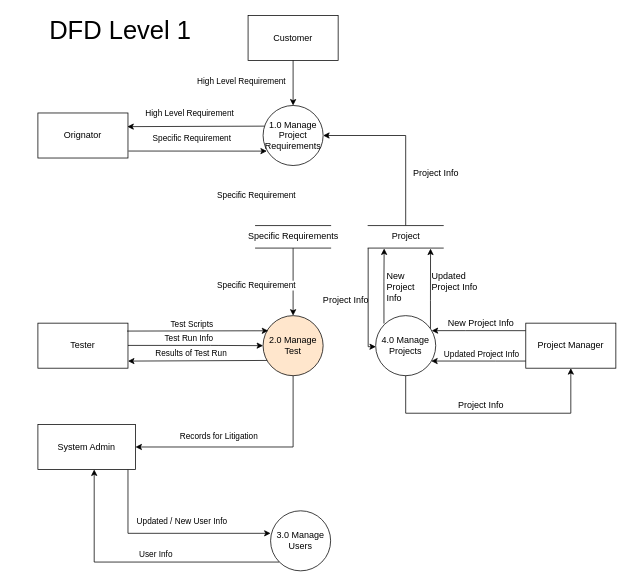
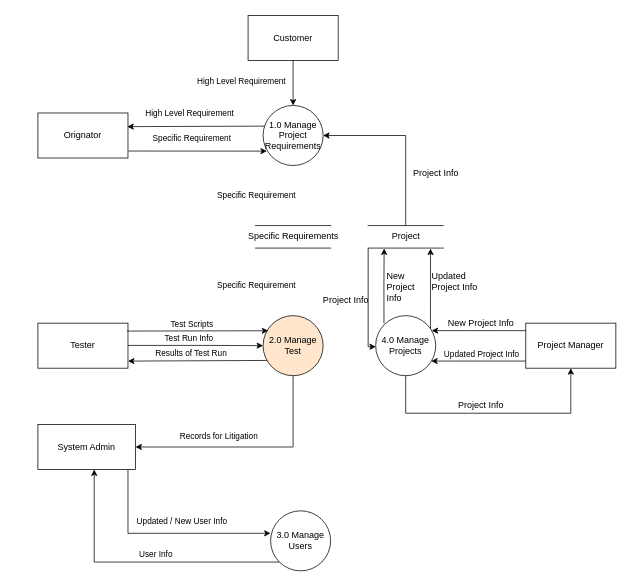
  <mxCell id="0" />
  <mxCell id="1" parent="0" />
  <mxCell id="2" value="Customer" style="rounded=0;whiteSpace=wrap;html=1;" parent="1" vertex="1"><mxGeometry x="330" y="20" width="120" height="60" as="geometry" /></mxCell>
  <mxCell id="3" value="" style="endArrow=classic;html=1;exitX=0.5;exitY=1;exitDx=0;exitDy=0;" parent="1" source="2" edge="1" target="12"><mxGeometry width="50" height="50" relative="1" as="geometry"><mxPoint x="517.54" y="-68.92" as="sourcePoint" /><mxPoint x="530" y="140" as="targetPoint" /></mxGeometry></mxCell>
  <mxCell id="4" value="High Level Requirement" style="edgeLabel;html=1;align=center;verticalAlign=middle;resizable=0;points=[];" parent="3" vertex="1" connectable="0"><mxGeometry x="0.148" y="-1" relative="1" as="geometry"><mxPoint x="-69" y="-6.21" as="offset" /></mxGeometry></mxCell>
  <mxCell id="5" value="Records for Litigation" style="edgeLabel;html=1;align=center;verticalAlign=middle;resizable=0;points=[];" parent="1" vertex="1" connectable="0"><mxGeometry x="290" y="580.002" as="geometry" /></mxCell>
- <mxCell id="6" value="&lt;font style=&quot;font-size: 34px&quot;&gt;DFD Level 1&lt;/font&gt;" style="text;html=1;strokeColor=none;fillColor=none;align=center;verticalAlign=middle;whiteSpace=wrap;rounded=0;" parent="1" vertex="1"><mxGeometry x="20" y="30" width="280" height="20" as="geometry" /></mxCell>
  <mxCell id="7" style="edgeStyle=orthogonalEdgeStyle;rounded=0;orthogonalLoop=1;jettySize=auto;html=1;entryX=0.5;entryY=1;entryDx=0;entryDy=0;startArrow=classic;startFill=1;endArrow=none;endFill=0;" edge="1" parent="1" source="10" target="11"><mxGeometry relative="1" as="geometry" /></mxCell>
  <mxCell id="8" style="edgeStyle=orthogonalEdgeStyle;rounded=0;orthogonalLoop=1;jettySize=auto;html=1;entryX=0;entryY=1;entryDx=0;entryDy=0;startArrow=classic;startFill=1;endArrow=none;endFill=0;" edge="1" parent="1" source="10" target="23"><mxGeometry relative="1" as="geometry"><Array as="points"><mxPoint x="125" y="748" /></Array></mxGeometry></mxCell>
  <mxCell id="9" style="edgeStyle=orthogonalEdgeStyle;rounded=0;orthogonalLoop=1;jettySize=auto;html=1;entryX=0;entryY=0.375;entryDx=0;entryDy=0;entryPerimeter=0;startArrow=none;startFill=0;endArrow=classic;endFill=1;" edge="1" parent="1" source="10" target="23"><mxGeometry relative="1" as="geometry"><Array as="points"><mxPoint x="170" y="710" /></Array></mxGeometry></mxCell>
  <mxCell id="10" value="System Admin" style="rounded=0;whiteSpace=wrap;html=1;" parent="1" vertex="1"><mxGeometry x="50" y="565" width="130" height="60" as="geometry" /></mxCell>
  <mxCell id="11" value="2.0 Manage Test" style="ellipse;whiteSpace=wrap;html=1;aspect=fixed;fillColor=#ffe6cc;" parent="1" vertex="1"><mxGeometry x="350" y="420" width="80" height="80" as="geometry" /></mxCell>
  <mxCell id="12" value="1.0 Manage Project Requirements" style="ellipse;whiteSpace=wrap;html=1;aspect=fixed;fontSize=12;" parent="1" vertex="1"><mxGeometry x="350" y="140" width="80" height="80" as="geometry" /></mxCell>
  <mxCell id="13" value="Orignator" style="rounded=0;whiteSpace=wrap;html=1;" parent="1" vertex="1"><mxGeometry x="50" y="150" width="120" height="60" as="geometry" /></mxCell>
  <mxCell id="14" value="" style="endArrow=none;html=1;entryX=0.024;entryY=0.344;entryDx=0;entryDy=0;exitX=0.993;exitY=0.303;exitDx=0;exitDy=0;entryPerimeter=0;exitPerimeter=0;startArrow=classic;startFill=1;endFill=0;" parent="1" source="13" target="12" edge="1"><mxGeometry width="50" height="50" relative="1" as="geometry"><mxPoint x="310" y="50" as="sourcePoint" /><mxPoint x="310" y="130" as="targetPoint" /></mxGeometry></mxCell>
  <mxCell id="15" value="High Level Requirement" style="edgeLabel;html=1;align=center;verticalAlign=middle;resizable=0;points=[];" parent="14" vertex="1" connectable="0"><mxGeometry x="0.148" y="-1" relative="1" as="geometry"><mxPoint x="-22.22" y="-18.06" as="offset" /></mxGeometry></mxCell>
  <mxCell id="16" value="" style="endArrow=classic;html=1;entryX=0.063;entryY=0.76;entryDx=0;entryDy=0;exitX=1.005;exitY=0.845;exitDx=0;exitDy=0;entryPerimeter=0;exitPerimeter=0;startArrow=none;startFill=0;endFill=1;" parent="1" source="13" target="12" edge="1"><mxGeometry width="50" height="50" relative="1" as="geometry"><mxPoint x="169" y="200.5" as="sourcePoint" /><mxPoint x="330" y="200" as="targetPoint" /></mxGeometry></mxCell>
  <mxCell id="17" value="Specific Requirement" style="edgeLabel;html=1;align=center;verticalAlign=middle;resizable=0;points=[];" parent="16" vertex="1" connectable="0"><mxGeometry x="0.148" y="-1" relative="1" as="geometry"><mxPoint x="-22.22" y="-18.06" as="offset" /></mxGeometry></mxCell>
  <mxCell id="18" style="edgeStyle=orthogonalEdgeStyle;rounded=0;orthogonalLoop=1;jettySize=auto;html=1;entryX=0.213;entryY=1.018;entryDx=0;entryDy=0;startArrow=none;startFill=0;endArrow=classic;endFill=1;exitX=0.138;exitY=0.131;exitDx=0;exitDy=0;exitPerimeter=0;entryPerimeter=0;" edge="1" parent="1" source="20" target="32"><mxGeometry relative="1" as="geometry" /></mxCell>
  <mxCell id="19" style="edgeStyle=orthogonalEdgeStyle;rounded=0;orthogonalLoop=1;jettySize=auto;html=1;entryX=0.831;entryY=1.023;entryDx=0;entryDy=0;entryPerimeter=0;startArrow=none;startFill=0;endArrow=classic;endFill=1;" edge="1" parent="1" source="20" target="32"><mxGeometry relative="1" as="geometry"><Array as="points"><mxPoint x="573" y="400" /><mxPoint x="573" y="400" /></Array></mxGeometry></mxCell>
  <mxCell id="20" value="4.0 Manage Projects" style="ellipse;whiteSpace=wrap;html=1;aspect=fixed;" parent="1" vertex="1"><mxGeometry x="500" y="420" width="80" height="80" as="geometry" /></mxCell>
  <mxCell id="21" value="Tester" style="rounded=0;whiteSpace=wrap;html=1;" parent="1" vertex="1"><mxGeometry x="50" y="430" width="120" height="60" as="geometry" /></mxCell>
- <mxCell id="22" value="" style="edgeStyle=orthogonalEdgeStyle;rounded=0;orthogonalLoop=1;jettySize=auto;html=1;entryX=0.5;entryY=0;entryDx=0;entryDy=0;exitX=0.5;exitY=1;exitDx=0;exitDy=0;" parent="1" target="11" edge="1" source="25"><mxGeometry relative="1" as="geometry"><mxPoint x="530" y="320" as="sourcePoint" /><mxPoint x="529.76" y="400" as="targetPoint" /><Array as="points"><mxPoint x="390" y="420" /></Array></mxGeometry></mxCell>
  <mxCell id="23" value="3.0 Manage Users" style="ellipse;whiteSpace=wrap;html=1;aspect=fixed;" vertex="1" parent="1"><mxGeometry x="360" y="680" width="80" height="80" as="geometry" /></mxCell>
  <mxCell id="24" value="Specific Requirement" style="edgeLabel;html=1;align=center;verticalAlign=middle;resizable=0;points=[];" connectable="0" vertex="1" parent="1"><mxGeometry x="370" y="100.003" as="geometry"><mxPoint x="-30" y="159" as="offset" /></mxGeometry></mxCell>
  <mxCell id="25" value="Specific Requirements" style="html=1;dashed=0;whitespace=wrap;shape=partialRectangle;right=0;left=0;" vertex="1" parent="1"><mxGeometry x="340" y="300" width="100" height="30" as="geometry" /></mxCell>
  <mxCell id="26" style="edgeStyle=orthogonalEdgeStyle;rounded=0;orthogonalLoop=1;jettySize=auto;html=1;startArrow=none;startFill=0;endArrow=classic;endFill=1;exitX=0;exitY=0.167;exitDx=0;exitDy=0;exitPerimeter=0;" edge="1" parent="1" source="29" target="20"><mxGeometry relative="1" as="geometry"><Array as="points"><mxPoint x="620" y="440" /><mxPoint x="620" y="440" /></Array></mxGeometry></mxCell>
  <mxCell id="27" style="edgeStyle=orthogonalEdgeStyle;rounded=0;orthogonalLoop=1;jettySize=auto;html=1;entryX=0.925;entryY=0.756;entryDx=0;entryDy=0;startArrow=none;startFill=0;endArrow=classic;endFill=1;entryPerimeter=0;" edge="1" parent="1" source="29" target="20"><mxGeometry relative="1" as="geometry"><Array as="points"><mxPoint x="660" y="480" /></Array></mxGeometry></mxCell>
  <mxCell id="28" style="edgeStyle=orthogonalEdgeStyle;rounded=0;orthogonalLoop=1;jettySize=auto;html=1;entryX=0.5;entryY=1;entryDx=0;entryDy=0;startArrow=classic;startFill=1;endArrow=none;endFill=0;" edge="1" parent="1" source="29" target="20"><mxGeometry relative="1" as="geometry"><Array as="points"><mxPoint x="760" y="550" /><mxPoint x="540" y="550" /></Array></mxGeometry></mxCell>
  <mxCell id="29" value="Project Manager" style="rounded=0;whiteSpace=wrap;html=1;" vertex="1" parent="1"><mxGeometry x="700" y="430" width="120" height="60" as="geometry" /></mxCell>
  <mxCell id="30" style="edgeStyle=orthogonalEdgeStyle;rounded=0;orthogonalLoop=1;jettySize=auto;html=1;entryX=1;entryY=0.5;entryDx=0;entryDy=0;startArrow=none;startFill=0;endArrow=classic;endFill=1;" edge="1" parent="1" source="32" target="12"><mxGeometry relative="1" as="geometry"><Array as="points"><mxPoint x="540" y="180" /></Array></mxGeometry></mxCell>
  <mxCell id="31" style="edgeStyle=orthogonalEdgeStyle;rounded=0;orthogonalLoop=1;jettySize=auto;html=1;entryX=0.004;entryY=0.518;entryDx=0;entryDy=0;entryPerimeter=0;startArrow=none;startFill=0;endArrow=classic;endFill=1;exitX=0;exitY=1;exitDx=0;exitDy=0;" edge="1" parent="1" source="32" target="20"><mxGeometry relative="1" as="geometry"><Array as="points"><mxPoint x="490" y="461" /></Array></mxGeometry></mxCell>
  <mxCell id="32" value="Project" style="html=1;dashed=0;whitespace=wrap;shape=partialRectangle;right=0;left=0;" vertex="1" parent="1"><mxGeometry x="490" y="300" width="100" height="30" as="geometry" /></mxCell>
  <mxCell id="33" value="" style="endArrow=classic;html=1;exitX=1.001;exitY=0.684;exitDx=0;exitDy=0;exitPerimeter=0;startArrow=none;startFill=0;endFill=1;entryX=0.086;entryY=0.252;entryDx=0;entryDy=0;entryPerimeter=0;" edge="1" parent="1" target="11"><mxGeometry width="50" height="50" relative="1" as="geometry"><mxPoint x="168.84" y="440.56" as="sourcePoint" /><mxPoint x="370" y="440" as="targetPoint" /></mxGeometry></mxCell>
  <mxCell id="34" value="Test Scripts" style="edgeLabel;html=1;align=center;verticalAlign=middle;resizable=0;points=[];" connectable="0" vertex="1" parent="33"><mxGeometry x="0.148" y="-1" relative="1" as="geometry"><mxPoint x="-22.22" y="-11.06" as="offset" /></mxGeometry></mxCell>
  <mxCell id="35" value="" style="endArrow=none;html=1;exitX=1.001;exitY=0.684;exitDx=0;exitDy=0;exitPerimeter=0;startArrow=classic;startFill=1;endFill=0;entryX=0.064;entryY=0.746;entryDx=0;entryDy=0;entryPerimeter=0;" edge="1" parent="1" target="11"><mxGeometry width="50" height="50" relative="1" as="geometry"><mxPoint x="170" y="480.56" as="sourcePoint" /><mxPoint x="320" y="480" as="targetPoint" /></mxGeometry></mxCell>
  <mxCell id="36" value="Results of Test Run" style="edgeLabel;html=1;align=center;verticalAlign=middle;resizable=0;points=[];" connectable="0" vertex="1" parent="35"><mxGeometry x="0.148" y="-1" relative="1" as="geometry"><mxPoint x="-22.22" y="-11.06" as="offset" /></mxGeometry></mxCell>
  <mxCell id="37" value="" style="endArrow=classic;html=1;startArrow=none;startFill=0;endFill=1;" edge="1" parent="1"><mxGeometry width="50" height="50" relative="1" as="geometry"><mxPoint x="170" y="459.66" as="sourcePoint" /><mxPoint x="350" y="460" as="targetPoint" /><Array as="points"><mxPoint x="280" y="459.66" /></Array></mxGeometry></mxCell>
  <mxCell id="38" value="Test Run Info" style="edgeLabel;html=1;align=center;verticalAlign=middle;resizable=0;points=[];" connectable="0" vertex="1" parent="37"><mxGeometry x="0.148" y="-1" relative="1" as="geometry"><mxPoint x="-22.22" y="-10.77" as="offset" /></mxGeometry></mxCell>
  <mxCell id="39" value="Updated Project Info" style="edgeLabel;html=1;align=center;verticalAlign=middle;resizable=0;points=[];" connectable="0" vertex="1" parent="1"><mxGeometry x="640.004" y="470" as="geometry" /></mxCell>
  <mxCell id="40" value="User Info" style="edgeLabel;html=1;align=center;verticalAlign=middle;resizable=0;points=[];rotation=0;" vertex="1" connectable="0" parent="1"><mxGeometry x="210.002" y="719.996" as="geometry"><mxPoint x="-3.559" y="17.098" as="offset" /></mxGeometry></mxCell>
  <mxCell id="41" value="&lt;span style=&quot;color: rgb(0 , 0 , 0) ; font-family: &amp;#34;helvetica&amp;#34; ; font-size: 11px ; font-style: normal ; font-weight: 400 ; letter-spacing: normal ; text-align: center ; text-indent: 0px ; text-transform: none ; word-spacing: 0px ; background-color: rgb(255 , 255 , 255) ; display: inline ; float: none&quot;&gt;Updated / New User Info&lt;/span&gt;" style="text;whiteSpace=wrap;html=1;" vertex="1" parent="1"><mxGeometry x="180" y="680" width="150" height="30" as="geometry" /></mxCell>
  <mxCell id="42" value="Specific Requirement" style="edgeLabel;html=1;align=center;verticalAlign=middle;resizable=0;points=[];" connectable="0" vertex="1" parent="1"><mxGeometry x="370" y="220.003" as="geometry"><mxPoint x="-30" y="159" as="offset" /></mxGeometry></mxCell>
  <mxCell id="43" value="New Project Info" style="text;html=1;align=center;verticalAlign=middle;resizable=0;points=[];autosize=1;" vertex="1" parent="1"><mxGeometry x="590" y="420" width="100" height="20" as="geometry" /></mxCell>
  <mxCell id="44" value="Project Info" style="text;html=1;align=center;verticalAlign=middle;resizable=0;points=[];autosize=1;" vertex="1" parent="1"><mxGeometry x="540" y="220" width="80" height="20" as="geometry" /></mxCell>
  <mxCell id="45" value="Project Info" style="text;html=1;align=center;verticalAlign=middle;resizable=0;points=[];autosize=1;" vertex="1" parent="1"><mxGeometry x="600" y="530" width="80" height="20" as="geometry" /></mxCell>
  <mxCell id="46" value="Project Info" style="text;html=1;align=center;verticalAlign=middle;resizable=0;points=[];autosize=1;" vertex="1" parent="1"><mxGeometry x="420" y="390" width="80" height="20" as="geometry" /></mxCell>
  <mxCell id="47" value="&lt;h1&gt;&lt;br&gt;&lt;/h1&gt;&lt;p&gt;New Project Info&amp;nbsp;&lt;/p&gt;" style="text;html=1;strokeColor=none;fillColor=none;spacing=5;spacingTop=-20;whiteSpace=wrap;overflow=hidden;rounded=0;" vertex="1" parent="1"><mxGeometry x="510" y="310" width="70" height="120" as="geometry" /></mxCell>
  <mxCell id="48" value="&lt;h1&gt;&lt;br&gt;&lt;/h1&gt;&lt;p&gt;Updated Project Info&lt;/p&gt;" style="text;html=1;strokeColor=none;fillColor=none;spacing=5;spacingTop=-20;whiteSpace=wrap;overflow=hidden;rounded=0;" vertex="1" parent="1"><mxGeometry x="570" y="310" width="70" height="120" as="geometry" /></mxCell>
